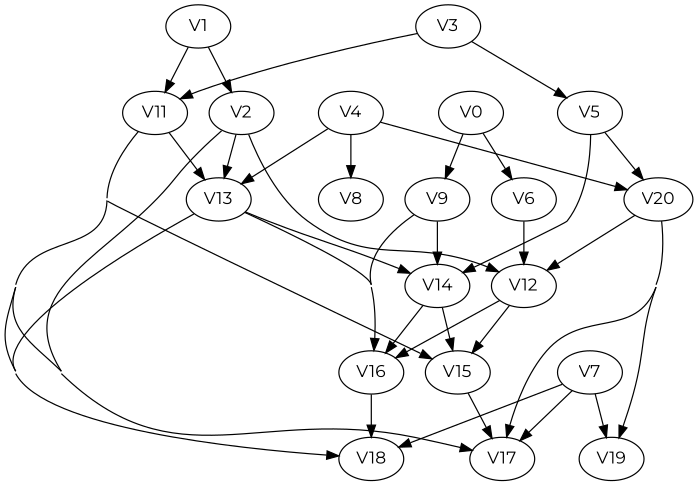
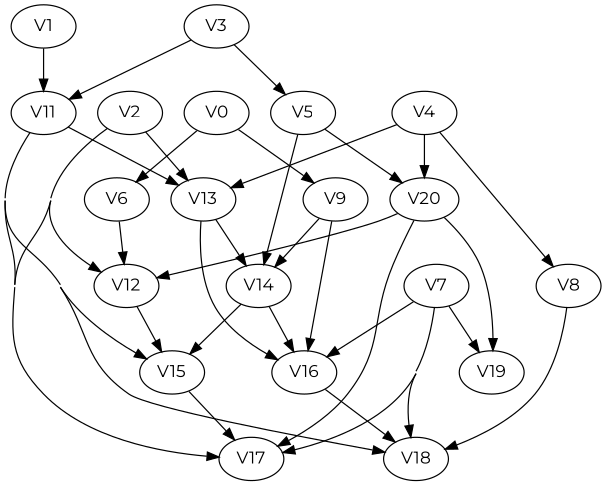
  strict digraph {
    concentrate=True
    fontname=Montserrat
    node [fontname=Montserrat]
    edge [fontname=Montserrat]
    V0
    V6
    V9
    V12
    V14
    V16
    V1
    V2
    V11
    V13
    V17
    V15
    V18
    V3
    V5
    n16 [label=V20]
    V4
    V8
    V19
    V7
    V0 -> V6
    V0 -> V9
    V6 -> V12
    V9 -> V14
    V9 -> V16
-   V12 -> V16
+   V7 -> V16
    V12 -> V15
    V14 -> V16
    V14 -> V15
    V16 -> V18
-   V1 -> V2
    V1 -> V11
    V2 -> V12
    V2 -> V13
    V2 -> V17
    V11 -> V13
    V11 -> V17
    V11 -> V15
    V11 -> V18
    V13 -> V14
    V13 -> V16
-   V13 -> V18
+   V8 -> V18
    V15 -> V17
    V3 -> V11
    V3 -> V5
    V5 -> V14
    V5 -> n16
    n16 -> V12
    n16 -> V17
    n16 -> V19
    V4 -> V13
    V4 -> n16
    V4 -> V8
    V7 -> V17
    V7 -> V18
    V7 -> V19
  }
